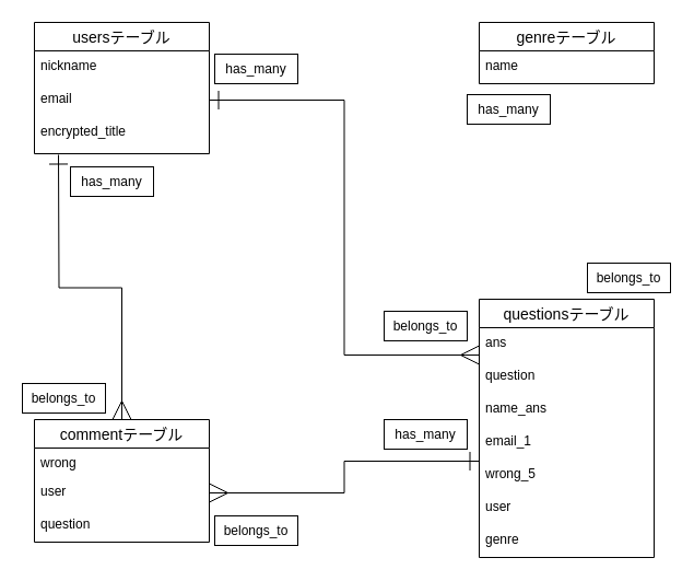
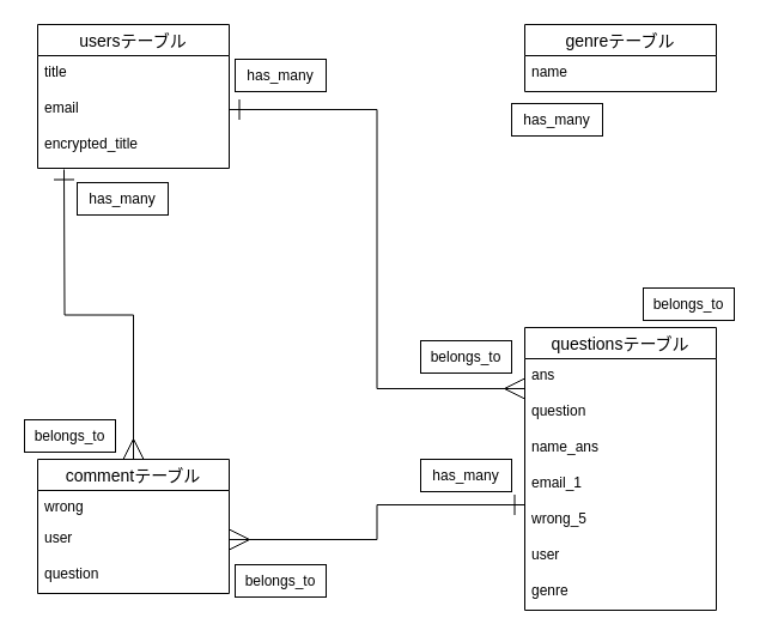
  <mxCell id="0" />
  <mxCell id="1" parent="0" />
  <mxCell id="2" style="edgeStyle=orthogonalEdgeStyle;rounded=0;orthogonalLoop=1;jettySize=auto;html=1;entryX=0.5;entryY=0;entryDx=0;entryDy=0;startArrow=ERone;startFill=0;endArrow=ERmany;endFill=0;strokeWidth=1;endSize=15;startSize=15;" edge="1" parent="1" target="15"><mxGeometry relative="1" as="geometry"><mxPoint x="53" y="141" as="sourcePoint" /></mxGeometry></mxCell>
  <mxCell id="3" value="usersテーブル" style="swimlane;fontStyle=0;childLayout=stackLayout;horizontal=1;startSize=26;horizontalStack=0;resizeParent=1;resizeParentMax=0;resizeLast=0;collapsible=1;marginBottom=0;align=center;fontSize=14;" vertex="1" parent="1"><mxGeometry x="31" width="160" height="120" as="geometry" y="20" /></mxCell>
- <mxCell id="4" value="nickname" style="text;strokeColor=none;fillColor=none;spacingLeft=4;spacingRight=4;overflow=hidden;rotatable=0;points=[[0,0.5],[1,0.5]];portConstraint=eastwest;fontSize=12;" vertex="1" parent="3"><mxGeometry y="26" width="160" height="30" as="geometry" /></mxCell>
+ <mxCell id="4" value="title" style="text;strokeColor=none;fillColor=none;spacingLeft=4;spacingRight=4;overflow=hidden;rotatable=0;points=[[0,0.5],[1,0.5]];portConstraint=eastwest;fontSize=12;" vertex="1" parent="3"><mxGeometry y="26" width="160" height="30" as="geometry" /></mxCell>
  <mxCell id="5" value="email" style="text;strokeColor=none;fillColor=none;spacingLeft=4;spacingRight=4;overflow=hidden;rotatable=0;points=[[0,0.5],[1,0.5]];portConstraint=eastwest;fontSize=12;" vertex="1" parent="3"><mxGeometry y="56" width="160" height="30" as="geometry" /></mxCell>
  <mxCell id="6" value="encrypted_title" style="text;strokeColor=none;fillColor=none;spacingLeft=4;spacingRight=4;overflow=hidden;rotatable=0;points=[[0,0.5],[1,0.5]];portConstraint=eastwest;fontSize=12;" vertex="1" parent="3"><mxGeometry y="86" width="160" height="34" as="geometry" /></mxCell>
  <mxCell id="7" value="questionsテーブル" style="swimlane;fontStyle=0;childLayout=stackLayout;horizontal=1;startSize=26;horizontalStack=0;resizeParent=1;resizeParentMax=0;resizeLast=0;collapsible=1;marginBottom=0;align=center;fontSize=14;" vertex="1" parent="1"><mxGeometry x="438" y="273" width="160" height="236" as="geometry"><mxRectangle x="360" y="30" width="150" height="26" as="alternateBounds" /></mxGeometry></mxCell>
  <mxCell id="8" value="ans" style="text;strokeColor=none;fillColor=none;spacingLeft=4;spacingRight=4;overflow=hidden;rotatable=0;points=[[0,0.5],[1,0.5]];portConstraint=eastwest;fontSize=12;" vertex="1" parent="7"><mxGeometry y="26" width="160" height="30" as="geometry" /></mxCell>
  <mxCell id="9" value="question" style="text;strokeColor=none;fillColor=none;spacingLeft=4;spacingRight=4;overflow=hidden;rotatable=0;points=[[0,0.5],[1,0.5]];portConstraint=eastwest;fontSize=12;" vertex="1" parent="7"><mxGeometry y="56" width="160" height="30" as="geometry" /></mxCell>
  <mxCell id="10" value="name_ans" style="text;strokeColor=none;fillColor=none;spacingLeft=4;spacingRight=4;overflow=hidden;rotatable=0;points=[[0,0.5],[1,0.5]];portConstraint=eastwest;fontSize=12;" vertex="1" parent="7"><mxGeometry y="86" width="160" height="30" as="geometry" /></mxCell>
  <mxCell id="11" value="email_1" style="text;strokeColor=none;fillColor=none;spacingLeft=4;spacingRight=4;overflow=hidden;rotatable=0;points=[[0,0.5],[1,0.5]];portConstraint=eastwest;fontSize=12;" vertex="1" parent="7"><mxGeometry y="116" width="160" height="30" as="geometry" /></mxCell>
  <mxCell id="12" value="wrong_5" style="text;strokeColor=none;fillColor=none;spacingLeft=4;spacingRight=4;overflow=hidden;rotatable=0;points=[[0,0.5],[1,0.5]];portConstraint=eastwest;fontSize=12;" vertex="1" parent="7"><mxGeometry y="146" width="160" height="30" as="geometry" /></mxCell>
  <mxCell id="13" value="user" style="text;strokeColor=none;fillColor=none;spacingLeft=4;spacingRight=4;overflow=hidden;rotatable=0;points=[[0,0.5],[1,0.5]];portConstraint=eastwest;fontSize=12;" vertex="1" parent="7"><mxGeometry y="176" width="160" height="30" as="geometry" /></mxCell>
  <mxCell id="14" value="genre" style="text;strokeColor=none;fillColor=none;spacingLeft=4;spacingRight=4;overflow=hidden;rotatable=0;points=[[0,0.5],[1,0.5]];portConstraint=eastwest;fontSize=12;" vertex="1" parent="7"><mxGeometry y="206" width="160" height="30" as="geometry" /></mxCell>
  <mxCell id="15" value="commentテーブル" style="swimlane;fontStyle=0;childLayout=stackLayout;horizontal=1;startSize=26;horizontalStack=0;resizeParent=1;resizeParentMax=0;resizeLast=0;collapsible=1;marginBottom=0;align=center;fontSize=14;" vertex="1" parent="1"><mxGeometry x="31" y="383" width="160" height="112" as="geometry" /></mxCell>
  <mxCell id="16" value="wrong" style="text;strokeColor=none;fillColor=none;spacingLeft=4;spacingRight=4;overflow=hidden;rotatable=0;points=[[0,0.5],[1,0.5]];portConstraint=eastwest;fontSize=12;" vertex="1" parent="15"><mxGeometry y="26" width="160" height="26" as="geometry" /></mxCell>
  <mxCell id="17" value="user" style="text;strokeColor=none;fillColor=none;spacingLeft=4;spacingRight=4;overflow=hidden;rotatable=0;points=[[0,0.5],[1,0.5]];portConstraint=eastwest;fontSize=12;" vertex="1" parent="15"><mxGeometry y="52" width="160" height="30" as="geometry" /></mxCell>
  <mxCell id="18" value="question" style="text;strokeColor=none;fillColor=none;spacingLeft=4;spacingRight=4;overflow=hidden;rotatable=0;points=[[0,0.5],[1,0.5]];portConstraint=eastwest;fontSize=12;" vertex="1" parent="15"><mxGeometry y="82" width="160" height="30" as="geometry" /></mxCell>
  <mxCell id="19" value="genreテーブル" style="swimlane;fontStyle=0;childLayout=stackLayout;horizontal=1;startSize=26;horizontalStack=0;resizeParent=1;resizeParentMax=0;resizeLast=0;collapsible=1;marginBottom=0;align=center;fontSize=14;" vertex="1" parent="1"><mxGeometry x="438" width="160" height="56" as="geometry" y="20" /></mxCell>
  <mxCell id="20" value="name" style="text;strokeColor=none;fillColor=none;spacingLeft=4;spacingRight=4;overflow=hidden;rotatable=0;points=[[0,0.5],[1,0.5]];portConstraint=eastwest;fontSize=12;" vertex="1" parent="19"><mxGeometry y="26" width="160" height="30" as="geometry" /></mxCell>
  <mxCell id="21" style="edgeStyle=orthogonalEdgeStyle;rounded=0;orthogonalLoop=1;jettySize=auto;html=1;entryX=1;entryY=0.5;entryDx=0;entryDy=0;startArrow=ERone;startFill=0;startSize=15;endArrow=ERmany;endFill=0;endSize=15;strokeWidth=1;exitX=0;exitY=0.067;exitDx=0;exitDy=0;exitPerimeter=0;" edge="1" parent="1" source="12" target="17"><mxGeometry relative="1" as="geometry" /></mxCell>
  <mxCell id="22" value="has_many" style="rounded=0;whiteSpace=wrap;html=1;" vertex="1" parent="1"><mxGeometry x="64" y="152" width="76" height="27" as="geometry" /></mxCell>
  <mxCell id="23" value="belongs_to" style="rounded=0;whiteSpace=wrap;html=1;" vertex="1" parent="1"><mxGeometry x="20" y="350" width="76" height="27" as="geometry" /></mxCell>
  <mxCell id="24" value="has_many" style="rounded=0;whiteSpace=wrap;html=1;" vertex="1" parent="1"><mxGeometry x="196" y="49" width="76" height="27" as="geometry" /></mxCell>
  <mxCell id="25" value="belongs_to" style="rounded=0;whiteSpace=wrap;html=1;" vertex="1" parent="1"><mxGeometry x="351" y="284" width="76" height="27" as="geometry" /></mxCell>
  <mxCell id="26" value="belongs_to" style="rounded=0;whiteSpace=wrap;html=1;" vertex="1" parent="1"><mxGeometry x="196" y="471" width="76" height="27" as="geometry" /></mxCell>
  <mxCell id="27" value="has_many" style="rounded=0;whiteSpace=wrap;html=1;" vertex="1" parent="1"><mxGeometry x="351" y="383" width="76" height="27" as="geometry" /></mxCell>
  <mxCell id="28" value="has_many" style="rounded=0;whiteSpace=wrap;html=1;" vertex="1" parent="1"><mxGeometry x="427" y="86" width="76" height="27" as="geometry" /></mxCell>
  <mxCell id="29" value="belongs_to" style="rounded=0;whiteSpace=wrap;html=1;" vertex="1" parent="1"><mxGeometry x="537" y="240" width="76" height="27" as="geometry" /></mxCell>
  <mxCell id="30" style="edgeStyle=orthogonalEdgeStyle;rounded=0;orthogonalLoop=1;jettySize=auto;html=1;entryX=0;entryY=-0.167;entryDx=0;entryDy=0;entryPerimeter=0;startArrow=ERone;startFill=0;startSize=15;endArrow=ERmany;endFill=0;endSize=15;strokeWidth=1;" edge="1" parent="1" source="5" target="9"><mxGeometry relative="1" as="geometry" /></mxCell>
